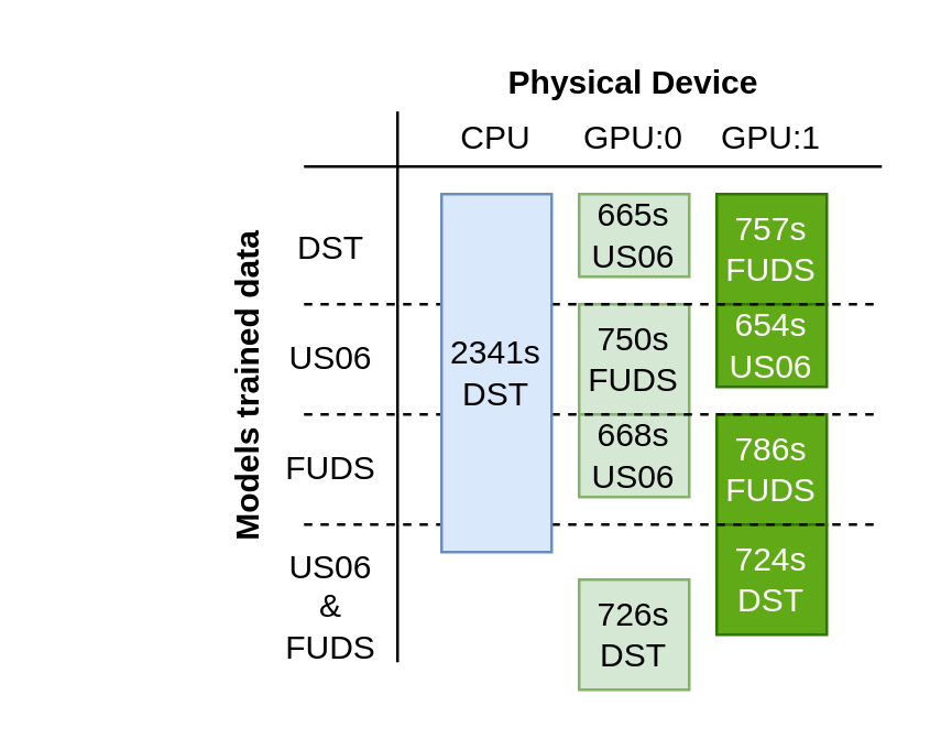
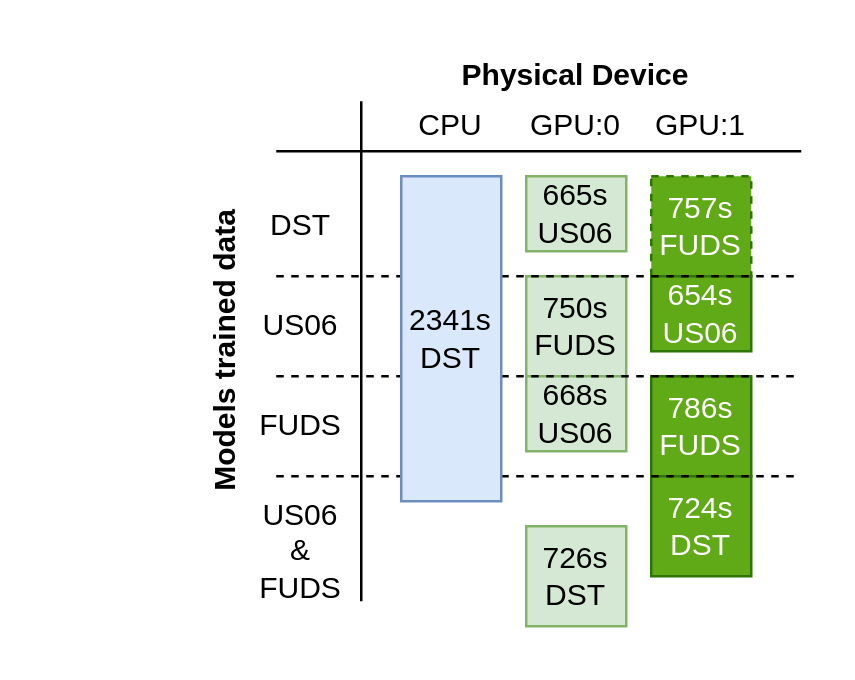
  <mxCell id="0" />
  <mxCell id="1" parent="0" />
  <mxCell id="2" value="CPU" style="text;html=1;strokeColor=none;fillColor=none;align=center;verticalAlign=middle;whiteSpace=wrap;rounded=0;shadow=0;" vertex="1" parent="1"><mxGeometry x="160" y="40" width="40" height="20" as="geometry" /></mxCell>
  <mxCell id="3" value="GPU:0" style="text;html=1;strokeColor=none;fillColor=none;align=center;verticalAlign=middle;whiteSpace=wrap;rounded=0;shadow=0;" vertex="1" parent="1"><mxGeometry x="210" y="40" width="40" height="20" as="geometry" /></mxCell>
  <mxCell id="4" value="GPU:1" style="text;html=1;strokeColor=none;fillColor=none;align=center;verticalAlign=middle;whiteSpace=wrap;rounded=0;shadow=0;" vertex="1" parent="1"><mxGeometry x="260" y="40" width="40" height="20" as="geometry" /></mxCell>
  <mxCell id="5" value="" style="endArrow=none;html=1;shadow=0;" edge="1" parent="1"><mxGeometry width="50" height="50" relative="1" as="geometry"><mxPoint x="144" y="240" as="sourcePoint" /><mxPoint x="144" y="40" as="targetPoint" /></mxGeometry></mxCell>
  <mxCell id="6" value="" style="endArrow=none;html=1;shadow=0;" edge="1" parent="1"><mxGeometry width="50" height="50" relative="1" as="geometry"><mxPoint x="110" y="60" as="sourcePoint" /><mxPoint x="320" y="60" as="targetPoint" /></mxGeometry></mxCell>
  <mxCell id="7" value="&lt;div&gt;665s&lt;/div&gt;&lt;div&gt;US06&lt;br&gt;&lt;/div&gt;" style="rounded=0;whiteSpace=wrap;html=1;fillColor=#d5e8d4;strokeColor=#82b366;shadow=0;" vertex="1" parent="1"><mxGeometry x="210" y="70" width="40" height="30" as="geometry" /></mxCell>
- <mxCell id="8" value="&lt;div&gt;757s&lt;/div&gt;&lt;div&gt;FUDS&lt;br&gt;&lt;/div&gt;" style="rounded=0;whiteSpace=wrap;html=1;fillColor=#60a917;strokeColor=#2D7600;fontColor=#ffffff;shadow=0;" vertex="1" parent="1"><mxGeometry x="260" y="70" width="40" height="40" as="geometry" /></mxCell>
+ <mxCell id="8" value="&lt;div&gt;757s&lt;/div&gt;&lt;div&gt;FUDS&lt;br&gt;&lt;/div&gt;" style="rounded=0;whiteSpace=wrap;html=1;fillColor=#60a917;strokeColor=#2D7600;fontColor=#ffffff;shadow=0;dashed=1;" vertex="1" parent="1"><mxGeometry x="260" y="70" width="40" height="40" as="geometry" /></mxCell>
  <mxCell id="9" value="&lt;div&gt;750s&lt;/div&gt;&lt;div&gt;FUDS&lt;br&gt;&lt;/div&gt;" style="rounded=0;whiteSpace=wrap;html=1;fillColor=#d5e8d4;strokeColor=#82b366;shadow=0;" vertex="1" parent="1"><mxGeometry x="210" y="110" width="40" height="40" as="geometry" /></mxCell>
  <mxCell id="10" value="&lt;div&gt;654s&lt;/div&gt;&lt;div&gt;US06&lt;br&gt;&lt;/div&gt;" style="rounded=0;whiteSpace=wrap;html=1;fillColor=#60a917;strokeColor=#2D7600;fontColor=#ffffff;shadow=0;" vertex="1" parent="1"><mxGeometry x="260" y="110" width="40" height="30" as="geometry" /></mxCell>
  <mxCell id="11" value="&lt;div&gt;786s&lt;/div&gt;&lt;div&gt;FUDS&lt;br&gt;&lt;/div&gt;" style="rounded=0;whiteSpace=wrap;html=1;fillColor=#60a917;strokeColor=#2D7600;fontColor=#ffffff;shadow=0;" vertex="1" parent="1"><mxGeometry x="260" y="150" width="40" height="40" as="geometry" /></mxCell>
  <mxCell id="12" value="&lt;div&gt;668s&lt;/div&gt;&lt;div&gt;US06&lt;br&gt;&lt;/div&gt;" style="rounded=0;whiteSpace=wrap;html=1;fillColor=#d5e8d4;strokeColor=#82b366;shadow=0;" vertex="1" parent="1"><mxGeometry x="210" y="150" width="40" height="30" as="geometry" /></mxCell>
  <mxCell id="13" value="&lt;div&gt;726s&lt;/div&gt;&lt;div&gt;DST&lt;br&gt;&lt;/div&gt;" style="rounded=0;whiteSpace=wrap;html=1;fillColor=#d5e8d4;strokeColor=#82b366;shadow=0;" vertex="1" parent="1"><mxGeometry x="210" y="210" width="40" height="40" as="geometry" /></mxCell>
  <mxCell id="14" value="724s&lt;div&gt;DST&lt;br&gt;&lt;/div&gt;" style="rounded=0;whiteSpace=wrap;html=1;fillColor=#60a917;strokeColor=#2D7600;fontColor=#ffffff;shadow=0;" vertex="1" parent="1"><mxGeometry x="260" y="190" width="40" height="40" as="geometry" /></mxCell>
  <mxCell id="15" value="&lt;b&gt;Physical Device&lt;/b&gt;" style="text;html=1;strokeColor=none;fillColor=none;align=center;verticalAlign=middle;whiteSpace=wrap;rounded=0;shadow=0;" vertex="1" parent="1"><mxGeometry x="160" y="20" width="140" height="20" as="geometry" /></mxCell>
  <mxCell id="16" value="" style="endArrow=none;dashed=1;html=1;shadow=0;" edge="1" parent="1"><mxGeometry width="50" height="50" relative="1" as="geometry"><mxPoint x="110" y="110" as="sourcePoint" /><mxPoint x="320" y="110" as="targetPoint" /></mxGeometry></mxCell>
  <mxCell id="17" value="" style="endArrow=none;dashed=1;html=1;shadow=0;" edge="1" parent="1"><mxGeometry width="50" height="50" relative="1" as="geometry"><mxPoint x="110" y="150" as="sourcePoint" /><mxPoint x="320" y="150" as="targetPoint" /></mxGeometry></mxCell>
  <mxCell id="18" value="" style="endArrow=none;dashed=1;html=1;shadow=0;" edge="1" parent="1"><mxGeometry width="50" height="50" relative="1" as="geometry"><mxPoint x="110" y="190" as="sourcePoint" /><mxPoint x="320" y="190" as="targetPoint" /></mxGeometry></mxCell>
  <mxCell id="19" value="&lt;div&gt;2341s&lt;/div&gt;&lt;div&gt;DST&lt;br&gt;&lt;/div&gt;" style="rounded=0;whiteSpace=wrap;html=1;fillColor=#dae8fc;strokeColor=#6c8ebf;shadow=0;" vertex="1" parent="1"><mxGeometry x="160" y="70" width="40" height="130" as="geometry" /></mxCell>
  <mxCell id="20" value="DST" style="text;html=1;strokeColor=none;fillColor=none;align=center;verticalAlign=middle;whiteSpace=wrap;rounded=0;shadow=0;" vertex="1" parent="1"><mxGeometry x="100" y="80" width="40" height="20" as="geometry" /></mxCell>
  <mxCell id="21" value="US06" style="text;html=1;strokeColor=none;fillColor=none;align=center;verticalAlign=middle;whiteSpace=wrap;rounded=0;shadow=0;" vertex="1" parent="1"><mxGeometry x="100" y="120" width="40" height="20" as="geometry" /></mxCell>
  <mxCell id="22" value="FUDS" style="text;html=1;strokeColor=none;fillColor=none;align=center;verticalAlign=middle;whiteSpace=wrap;rounded=0;shadow=0;" vertex="1" parent="1"><mxGeometry x="100" y="160" width="40" height="20" as="geometry" /></mxCell>
  <mxCell id="23" value="&lt;div&gt;US06&lt;/div&gt;&lt;div&gt;&amp;amp;&lt;br&gt;&lt;/div&gt;&lt;div&gt;FUDS&lt;/div&gt;" style="text;html=1;strokeColor=none;fillColor=none;align=center;verticalAlign=middle;whiteSpace=wrap;rounded=0;shadow=0;" vertex="1" parent="1"><mxGeometry x="100" y="210" width="40" height="20" as="geometry" /></mxCell>
  <mxCell id="24" value="&lt;b&gt;Models trained data&lt;/b&gt;" style="text;html=1;strokeColor=none;fillColor=none;align=center;verticalAlign=middle;whiteSpace=wrap;rounded=0;rotation=270;shadow=0;" vertex="1" parent="1"><mxGeometry x="20" y="130" width="140" height="20" as="geometry" /></mxCell>
